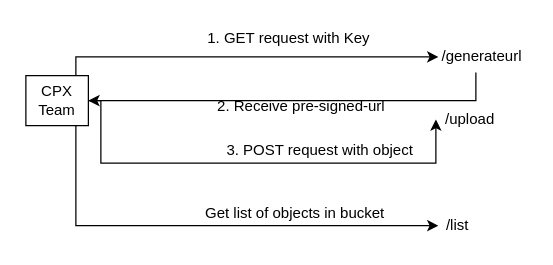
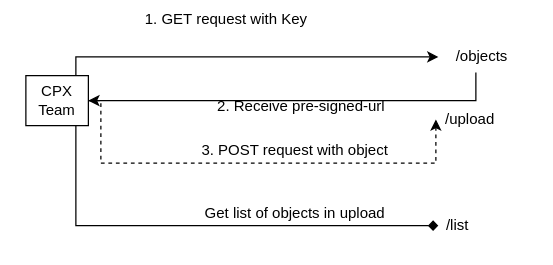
  <mxCell id="0" />
  <mxCell id="1" parent="0" />
  <mxCell id="2" style="edgeStyle=orthogonalEdgeStyle;rounded=0;orthogonalLoop=1;jettySize=auto;html=1;entryX=0;entryY=0.5;entryDx=0;entryDy=0;exitX=0.5;exitY=0;exitDx=0;exitDy=0;" edge="1" parent="1" source="8" target="4"><mxGeometry relative="1" as="geometry"><mxPoint x="320" y="45" as="targetPoint" /><Array as="points"><mxPoint x="60" y="45" /></Array></mxGeometry></mxCell>
  <mxCell id="3" style="edgeStyle=orthogonalEdgeStyle;rounded=0;orthogonalLoop=1;jettySize=auto;html=1;entryX=1;entryY=0.5;entryDx=0;entryDy=0;" edge="1" parent="1" source="4" target="8"><mxGeometry relative="1" as="geometry"><mxPoint x="70" y="170" as="targetPoint" /><Array as="points"><mxPoint x="380" y="80" /></Array></mxGeometry></mxCell>
- <mxCell id="4" value="/generateurl" style="text;html=1;strokeColor=none;fillColor=none;align=center;verticalAlign=middle;whiteSpace=wrap;rounded=0;" vertex="1" parent="1"><mxGeometry x="350" y="32.5" width="70" height="25" as="geometry" /></mxCell>
- <mxCell id="5" value="1. GET request with Key" style="text;html=1;align=center;verticalAlign=middle;resizable=0;points=[];autosize=1;" vertex="1" parent="1"><mxGeometry x="155" y="20" width="150" height="20" as="geometry" /></mxCell>
- <mxCell id="6" style="edgeStyle=orthogonalEdgeStyle;rounded=0;orthogonalLoop=1;jettySize=auto;html=1;entryX=-0.04;entryY=0.5;entryDx=0;entryDy=0;entryPerimeter=0;" edge="1" parent="1" source="8" target="10"><mxGeometry relative="1" as="geometry"><mxPoint x="250" y="240" as="targetPoint" /><Array as="points"><mxPoint x="80" y="130" /><mxPoint x="348" y="130" /></Array></mxGeometry></mxCell>
- <mxCell id="7" style="edgeStyle=orthogonalEdgeStyle;rounded=0;orthogonalLoop=1;jettySize=auto;html=1;entryX=0;entryY=0.5;entryDx=0;entryDy=0;entryPerimeter=0;" edge="1" parent="1" source="8" target="13"><mxGeometry relative="1" as="geometry"><mxPoint x="290" y="350" as="targetPoint" /><Array as="points"><mxPoint x="60" y="180" /></Array></mxGeometry></mxCell>
+ <mxCell id="4" value="/objects" style="text;html=1;strokeColor=none;fillColor=none;align=center;verticalAlign=middle;whiteSpace=wrap;rounded=0;" vertex="1" parent="1"><mxGeometry x="350" y="32.5" width="70" height="25" as="geometry" /></mxCell>
+ <mxCell id="5" value="1. GET request with Key" style="text;html=1;align=center;verticalAlign=middle;resizable=0;points=[];autosize=1;" vertex="1" parent="1"><mxGeometry x="105" y="5" width="150" height="20" as="geometry" /></mxCell>
+ <mxCell id="6" style="edgeStyle=orthogonalEdgeStyle;rounded=0;orthogonalLoop=1;jettySize=auto;html=1;entryX=-0.04;entryY=0.5;entryDx=0;entryDy=0;entryPerimeter=0;dashed=1;" edge="1" parent="1" source="8" target="10"><mxGeometry relative="1" as="geometry"><mxPoint x="250" y="240" as="targetPoint" /><Array as="points"><mxPoint x="80" y="130" /><mxPoint x="348" y="130" /></Array></mxGeometry></mxCell>
+ <mxCell id="7" style="edgeStyle=orthogonalEdgeStyle;rounded=0;orthogonalLoop=1;jettySize=auto;html=1;entryX=0;entryY=0.5;entryDx=0;entryDy=0;entryPerimeter=0;endArrow=diamond;" edge="1" parent="1" source="8" target="13"><mxGeometry relative="1" as="geometry"><mxPoint x="290" y="350" as="targetPoint" /><Array as="points"><mxPoint x="60" y="180" /></Array></mxGeometry></mxCell>
  <mxCell id="8" value="CPX Team" style="rounded=0;whiteSpace=wrap;html=1;" vertex="1" parent="1"><mxGeometry x="20" y="60" width="50" height="40" as="geometry" /></mxCell>
  <mxCell id="9" value="2. Receive pre-signed-url" style="text;html=1;align=center;verticalAlign=middle;resizable=0;points=[];autosize=1;" vertex="1" parent="1"><mxGeometry x="165" y="75" width="150" height="20" as="geometry" /></mxCell>
  <mxCell id="10" value="/upload" style="text;html=1;align=center;verticalAlign=middle;resizable=0;points=[];autosize=1;" vertex="1" parent="1"><mxGeometry x="350" y="85" width="50" height="20" as="geometry" /></mxCell>
- <mxCell id="11" value="3. POST request with object" style="text;html=1;align=center;verticalAlign=middle;resizable=0;points=[];autosize=1;" vertex="1" parent="1"><mxGeometry x="175" y="110" width="160" height="20" as="geometry" /></mxCell>
- <mxCell id="12" value="Get list of objects in bucket" style="text;html=1;align=center;verticalAlign=middle;resizable=0;points=[];autosize=1;" vertex="1" parent="1"><mxGeometry x="155" y="160" width="160" height="20" as="geometry" /></mxCell>
+ <mxCell id="11" value="3. POST request with object" style="text;html=1;align=center;verticalAlign=middle;resizable=0;points=[];autosize=1;" vertex="1" parent="1"><mxGeometry x="155" y="110" width="160" height="20" as="geometry" /></mxCell>
+ <mxCell id="12" value="Get list of objects in upload" style="text;html=1;align=center;verticalAlign=middle;resizable=0;points=[];autosize=1;" vertex="1" parent="1"><mxGeometry x="155" y="160" width="160" height="20" as="geometry" /></mxCell>
  <mxCell id="13" value="/list" style="text;html=1;align=center;verticalAlign=middle;resizable=0;points=[];autosize=1;" vertex="1" parent="1"><mxGeometry x="350" y="170" width="30" height="20" as="geometry" /></mxCell>
